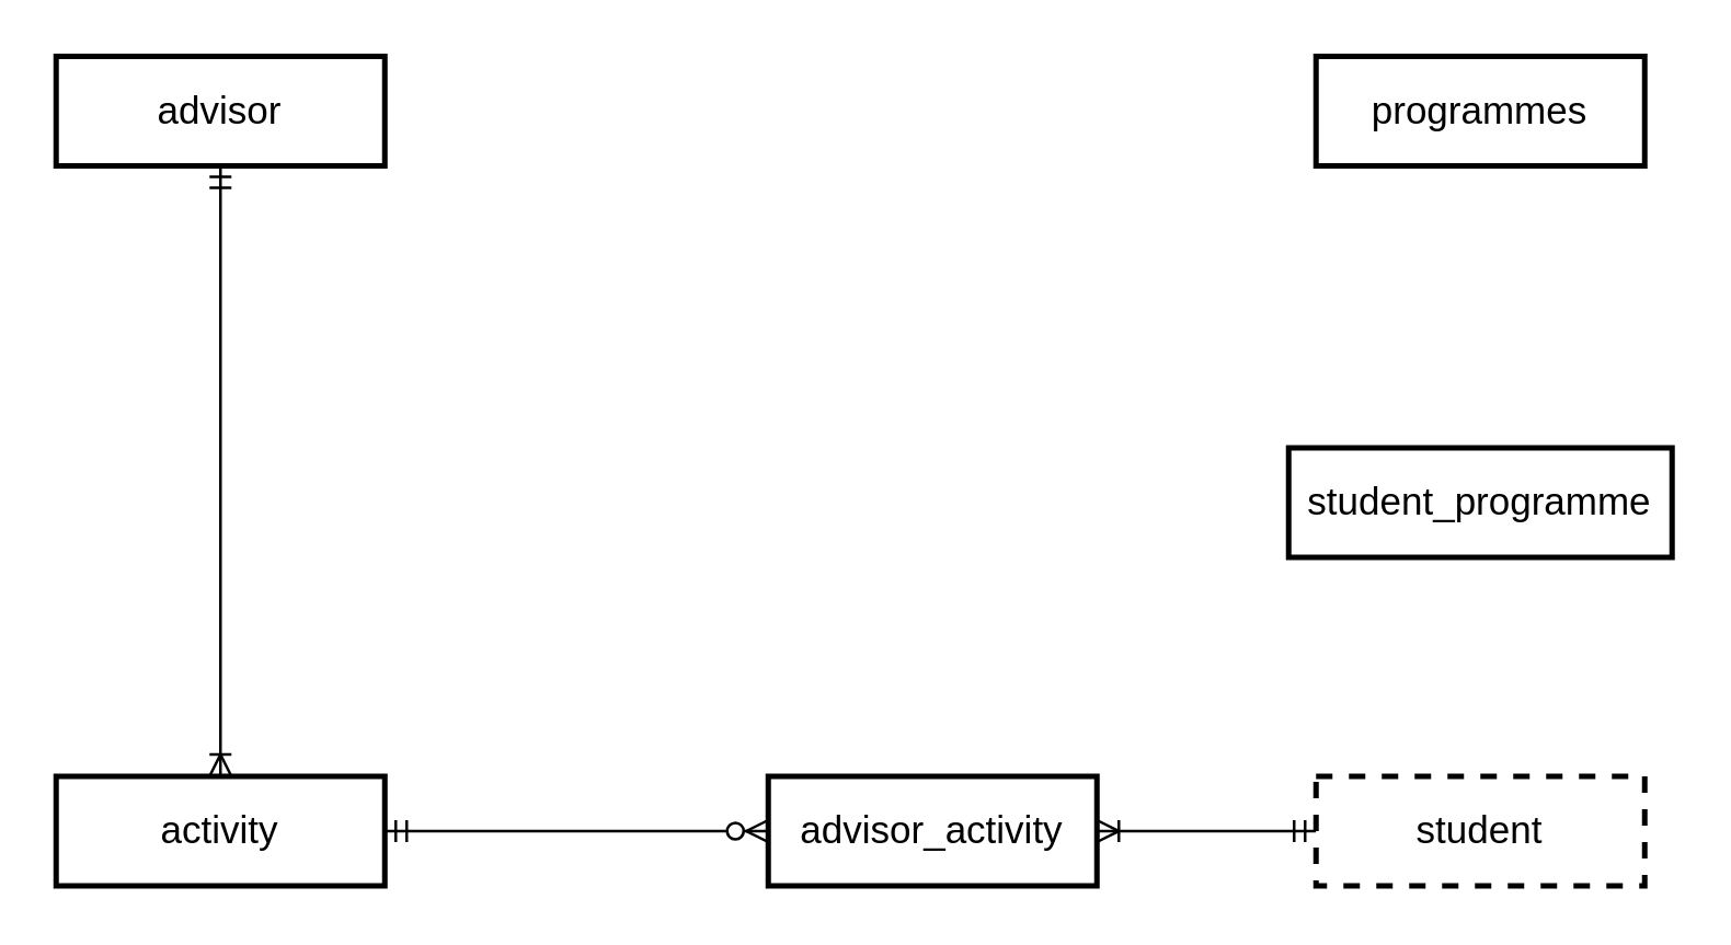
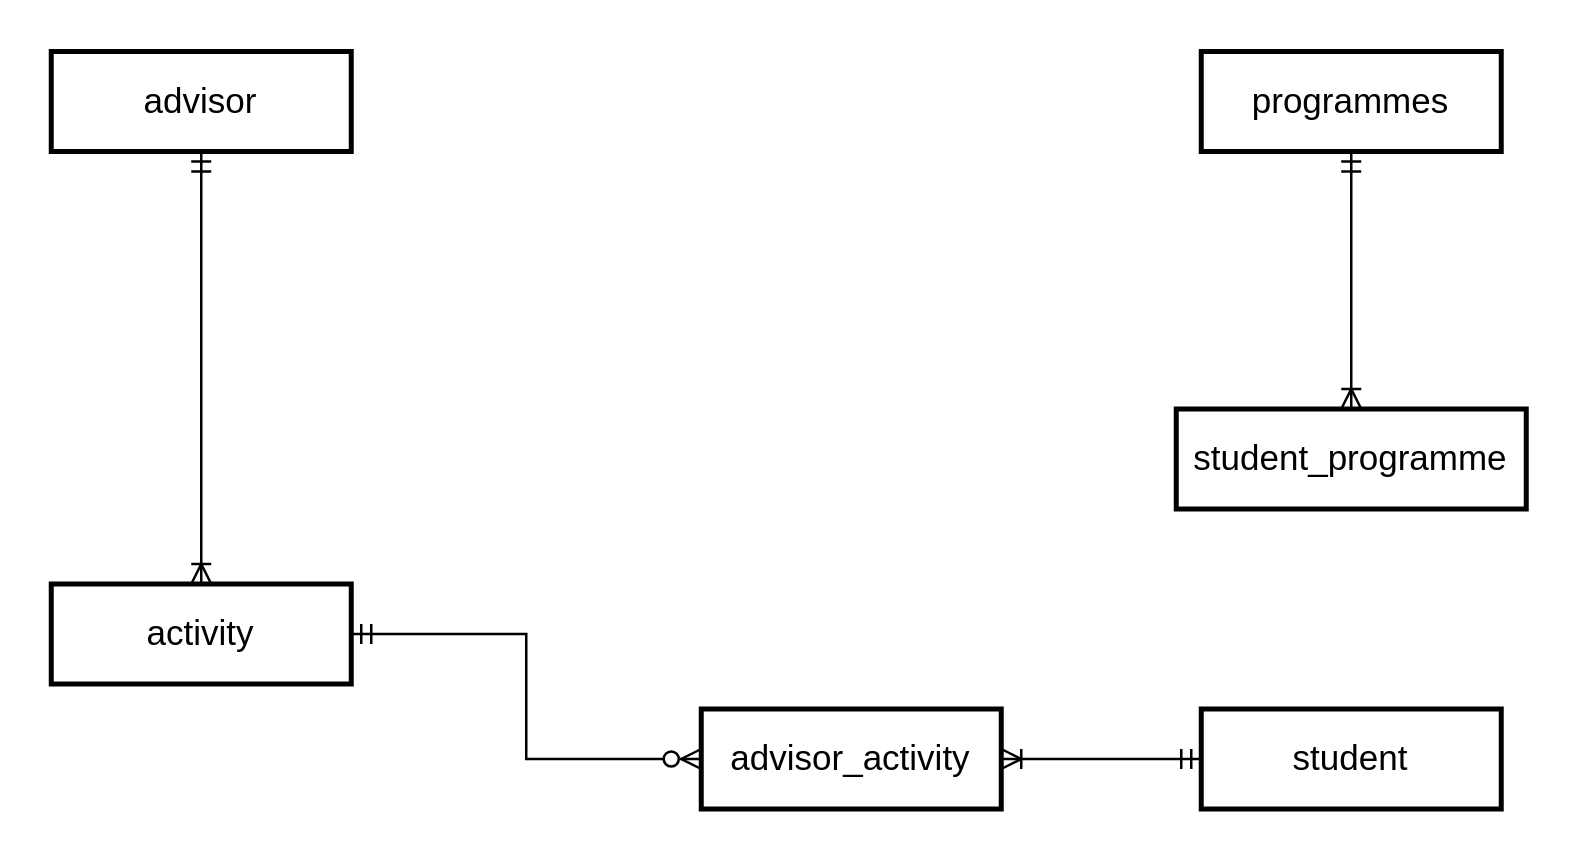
  <mxCell id="0" />
  <mxCell id="1" parent="0" />
  <mxCell id="2" style="edgeStyle=orthogonalEdgeStyle;rounded=0;orthogonalLoop=1;jettySize=auto;html=1;entryX=0.5;entryY=0;entryDx=0;entryDy=0;endArrow=ERoneToMany;endFill=0;startArrow=ERmandOne;startFill=0;" edge="1" parent="1" source="3" target="5"><mxGeometry relative="1" as="geometry" /></mxCell>
  <mxCell id="3" value="advisor" style="strokeWidth=2;whiteSpace=wrap;html=1;align=center;fontSize=14;" vertex="1" parent="1"><mxGeometry x="20" y="20" width="120" height="40" as="geometry" /></mxCell>
  <mxCell id="4" style="edgeStyle=orthogonalEdgeStyle;rounded=0;orthogonalLoop=1;jettySize=auto;html=1;endArrow=ERzeroToMany;endFill=1;startArrow=ERmandOne;startFill=0;entryX=0;entryY=0.5;entryDx=0;entryDy=0;" edge="1" parent="1" source="5" target="10"><mxGeometry relative="1" as="geometry"><mxPoint x="270" y="303" as="targetPoint" /></mxGeometry></mxCell>
- <mxCell id="5" value="activity" style="strokeWidth=2;whiteSpace=wrap;html=1;align=center;fontSize=14;" vertex="1" parent="1"><mxGeometry x="20" y="283" width="120" height="40" as="geometry" /></mxCell>
+ <mxCell id="5" value="activity" style="strokeWidth=2;whiteSpace=wrap;html=1;align=center;fontSize=14;" vertex="1" parent="1"><mxGeometry x="20" y="233" width="120" height="40" as="geometry" /></mxCell>
+ <mxCell id="6" style="edgeStyle=orthogonalEdgeStyle;rounded=0;orthogonalLoop=1;jettySize=auto;html=1;entryX=0.5;entryY=1;entryDx=0;entryDy=0;endArrow=ERmandOne;endFill=0;startArrow=ERoneToMany;startFill=0;exitX=0.5;exitY=0;exitDx=0;exitDy=0;" edge="1" parent="1" source="9" target="11"><mxGeometry relative="1" as="geometry"><mxPoint x="540" y="120" as="sourcePoint" /></mxGeometry></mxCell>
  <mxCell id="7" value="" style="edgeStyle=orthogonalEdgeStyle;rounded=0;orthogonalLoop=1;jettySize=auto;html=1;startArrow=ERmandOne;startFill=0;endArrow=ERoneToMany;endFill=0;" edge="1" parent="1" source="8" target="10"><mxGeometry relative="1" as="geometry" /></mxCell>
- <mxCell id="8" value="student" style="strokeWidth=2;whiteSpace=wrap;html=1;align=center;fontSize=14;dashed=1;" vertex="1" parent="1"><mxGeometry x="480" y="283" width="120" height="40" as="geometry" /></mxCell>
+ <mxCell id="8" value="student" style="strokeWidth=2;whiteSpace=wrap;html=1;align=center;fontSize=14;" vertex="1" parent="1"><mxGeometry x="480" y="283" width="120" height="40" as="geometry" /></mxCell>
  <mxCell id="9" value="student_programme" style="strokeWidth=2;whiteSpace=wrap;html=1;align=center;fontSize=14;" vertex="1" parent="1"><mxGeometry x="470" y="163" width="140" height="40" as="geometry" /></mxCell>
  <mxCell id="10" value="advisor_activity" style="strokeWidth=2;whiteSpace=wrap;html=1;align=center;fontSize=14;" vertex="1" parent="1"><mxGeometry x="280" y="283" width="120" height="40" as="geometry" /></mxCell>
  <mxCell id="11" value="programmes" style="strokeWidth=2;whiteSpace=wrap;html=1;align=center;fontSize=14;" vertex="1" parent="1"><mxGeometry x="480" y="20" width="120" height="40" as="geometry" /></mxCell>
